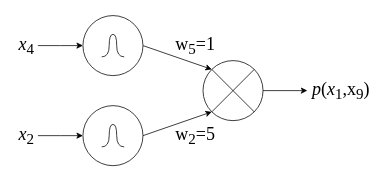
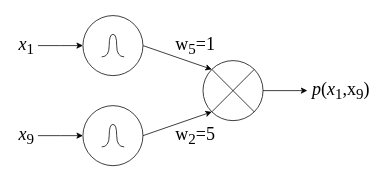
  <mxCell id="0" />
  <mxCell id="1" parent="0" />
  <mxCell id="2" style="edgeStyle=orthogonalEdgeStyle;rounded=0;orthogonalLoop=1;jettySize=auto;html=1;exitX=1;exitY=0.5;exitDx=0;exitDy=0;" parent="1" source="16" target="15" edge="1"><mxGeometry relative="1" as="geometry"><mxPoint x="470" y="120" as="targetPoint" /><mxPoint x="350" y="120" as="sourcePoint" /></mxGeometry></mxCell>
  <mxCell id="3" style="rounded=0;orthogonalLoop=1;jettySize=auto;html=1;exitX=1;exitY=0.5;exitDx=0;exitDy=0;entryX=0;entryY=0;entryDx=0;entryDy=0;" parent="1" source="4" target="16" edge="1"><mxGeometry relative="1" as="geometry"><mxPoint x="281.716" y="91.716" as="targetPoint" /></mxGeometry></mxCell>
  <mxCell id="4" value="" style="ellipse;whiteSpace=wrap;html=1;aspect=fixed;" parent="1" vertex="1"><mxGeometry x="110" y="20" width="80" height="80" as="geometry" /></mxCell>
  <mxCell id="5" style="rounded=0;orthogonalLoop=1;jettySize=auto;html=1;exitX=1;exitY=0.5;exitDx=0;exitDy=0;entryX=0;entryY=1;entryDx=0;entryDy=0;" parent="1" source="6" target="16" edge="1"><mxGeometry relative="1" as="geometry"><mxPoint x="281.716" y="148.284" as="targetPoint" /></mxGeometry></mxCell>
  <mxCell id="6" value="" style="ellipse;whiteSpace=wrap;html=1;aspect=fixed;" parent="1" vertex="1"><mxGeometry x="110" y="140" width="80" height="80" as="geometry" /></mxCell>
  <mxCell id="7" style="edgeStyle=entityRelationEdgeStyle;rounded=0;orthogonalLoop=1;jettySize=auto;html=1;exitX=1;exitY=0.5;exitDx=0;exitDy=0;" parent="1" source="8" target="4" edge="1"><mxGeometry relative="1" as="geometry" /></mxCell>
- <mxCell id="8" value="&lt;font face=&quot;Times New Roman&quot; style=&quot;font-size: 24px;&quot;&gt;&lt;i&gt;x&lt;/i&gt;&lt;sub&gt;4&lt;/sub&gt;&lt;/font&gt;" style="text;html=1;strokeColor=none;fillColor=none;align=center;verticalAlign=middle;whiteSpace=wrap;rounded=0;" parent="1" vertex="1"><mxGeometry x="20" y="45" width="30" height="30" as="geometry" /></mxCell>
+ <mxCell id="8" value="&lt;font face=&quot;Times New Roman&quot; style=&quot;font-size: 24px;&quot;&gt;&lt;i&gt;x&lt;/i&gt;&lt;sub&gt;1&lt;/sub&gt;&lt;/font&gt;" style="text;html=1;strokeColor=none;fillColor=none;align=center;verticalAlign=middle;whiteSpace=wrap;rounded=0;" parent="1" vertex="1"><mxGeometry x="20" y="45" width="30" height="30" as="geometry" /></mxCell>
  <mxCell id="9" style="edgeStyle=entityRelationEdgeStyle;rounded=0;orthogonalLoop=1;jettySize=auto;html=1;exitX=1;exitY=0.5;exitDx=0;exitDy=0;entryX=0;entryY=0.5;entryDx=0;entryDy=0;" parent="1" source="10" target="6" edge="1"><mxGeometry relative="1" as="geometry" /></mxCell>
- <mxCell id="10" value="&lt;font face=&quot;Times New Roman&quot; style=&quot;font-size: 24px;&quot;&gt;&lt;i&gt;x&lt;/i&gt;&lt;sub&gt;2&lt;/sub&gt;&lt;/font&gt;" style="text;html=1;strokeColor=none;fillColor=none;align=center;verticalAlign=middle;whiteSpace=wrap;rounded=0;" parent="1" vertex="1"><mxGeometry x="20" y="165" width="30" height="30" as="geometry" /></mxCell>
+ <mxCell id="10" value="&lt;font face=&quot;Times New Roman&quot; style=&quot;font-size: 24px;&quot;&gt;&lt;i&gt;x&lt;/i&gt;&lt;sub&gt;9&lt;/sub&gt;&lt;/font&gt;" style="text;html=1;strokeColor=none;fillColor=none;align=center;verticalAlign=middle;whiteSpace=wrap;rounded=0;" parent="1" vertex="1"><mxGeometry x="20" y="165" width="30" height="30" as="geometry" /></mxCell>
  <mxCell id="11" value="" style="endArrow=none;html=1;rounded=0;edgeStyle=orthogonalEdgeStyle;curved=1;" parent="1" edge="1"><mxGeometry width="50" height="50" relative="1" as="geometry"><mxPoint x="165" y="195" as="sourcePoint" /><mxPoint x="135" y="195" as="targetPoint" /><Array as="points"><mxPoint x="155" y="195" /><mxPoint x="155" y="165" /><mxPoint x="145" y="165" /><mxPoint x="145" y="195" /></Array></mxGeometry></mxCell>
  <mxCell id="12" value="" style="endArrow=none;html=1;rounded=0;edgeStyle=orthogonalEdgeStyle;curved=1;" parent="1" edge="1"><mxGeometry width="50" height="50" relative="1" as="geometry"><mxPoint x="165" y="75" as="sourcePoint" /><mxPoint x="135" y="75" as="targetPoint" /><Array as="points"><mxPoint x="155" y="75" /><mxPoint x="155" y="45" /><mxPoint x="145" y="45" /><mxPoint x="145" y="75" /></Array></mxGeometry></mxCell>
  <mxCell id="13" value="&lt;font face=&quot;Times New Roman&quot; style=&quot;font-size: 24px;&quot;&gt;w&lt;sub&gt;5&lt;/sub&gt;=1&lt;/font&gt;" style="text;html=1;strokeColor=none;fillColor=none;align=center;verticalAlign=middle;whiteSpace=wrap;rounded=0;" parent="1" vertex="1"><mxGeometry x="230" y="45" width="60" height="30" as="geometry" /></mxCell>
  <mxCell id="14" value="&lt;font face=&quot;Times New Roman&quot; style=&quot;font-size: 24px;&quot;&gt;w&lt;sub&gt;2&lt;/sub&gt;=5&lt;/font&gt;" style="text;html=1;strokeColor=none;fillColor=none;align=center;verticalAlign=middle;whiteSpace=wrap;rounded=0;" parent="1" vertex="1"><mxGeometry x="230" y="165" width="60" height="30" as="geometry" /></mxCell>
  <mxCell id="15" value="&lt;font face=&quot;Times New Roman&quot; style=&quot;font-size: 24px;&quot;&gt;&lt;i&gt;p&lt;/i&gt;(&lt;i&gt;x&lt;/i&gt;&lt;sub&gt;1&lt;/sub&gt;,x&lt;sub&gt;9&lt;/sub&gt;)&lt;/font&gt;" style="text;html=1;strokeColor=none;fillColor=none;align=center;verticalAlign=middle;whiteSpace=wrap;rounded=0;" parent="1" vertex="1"><mxGeometry x="409" y="105" width="90" height="30" as="geometry" /></mxCell>
  <mxCell id="16" value="" style="shape=sumEllipse;perimeter=ellipsePerimeter;whiteSpace=wrap;html=1;backgroundOutline=1;" vertex="1" parent="1"><mxGeometry x="270" y="80" width="80" height="80" as="geometry" /></mxCell>
